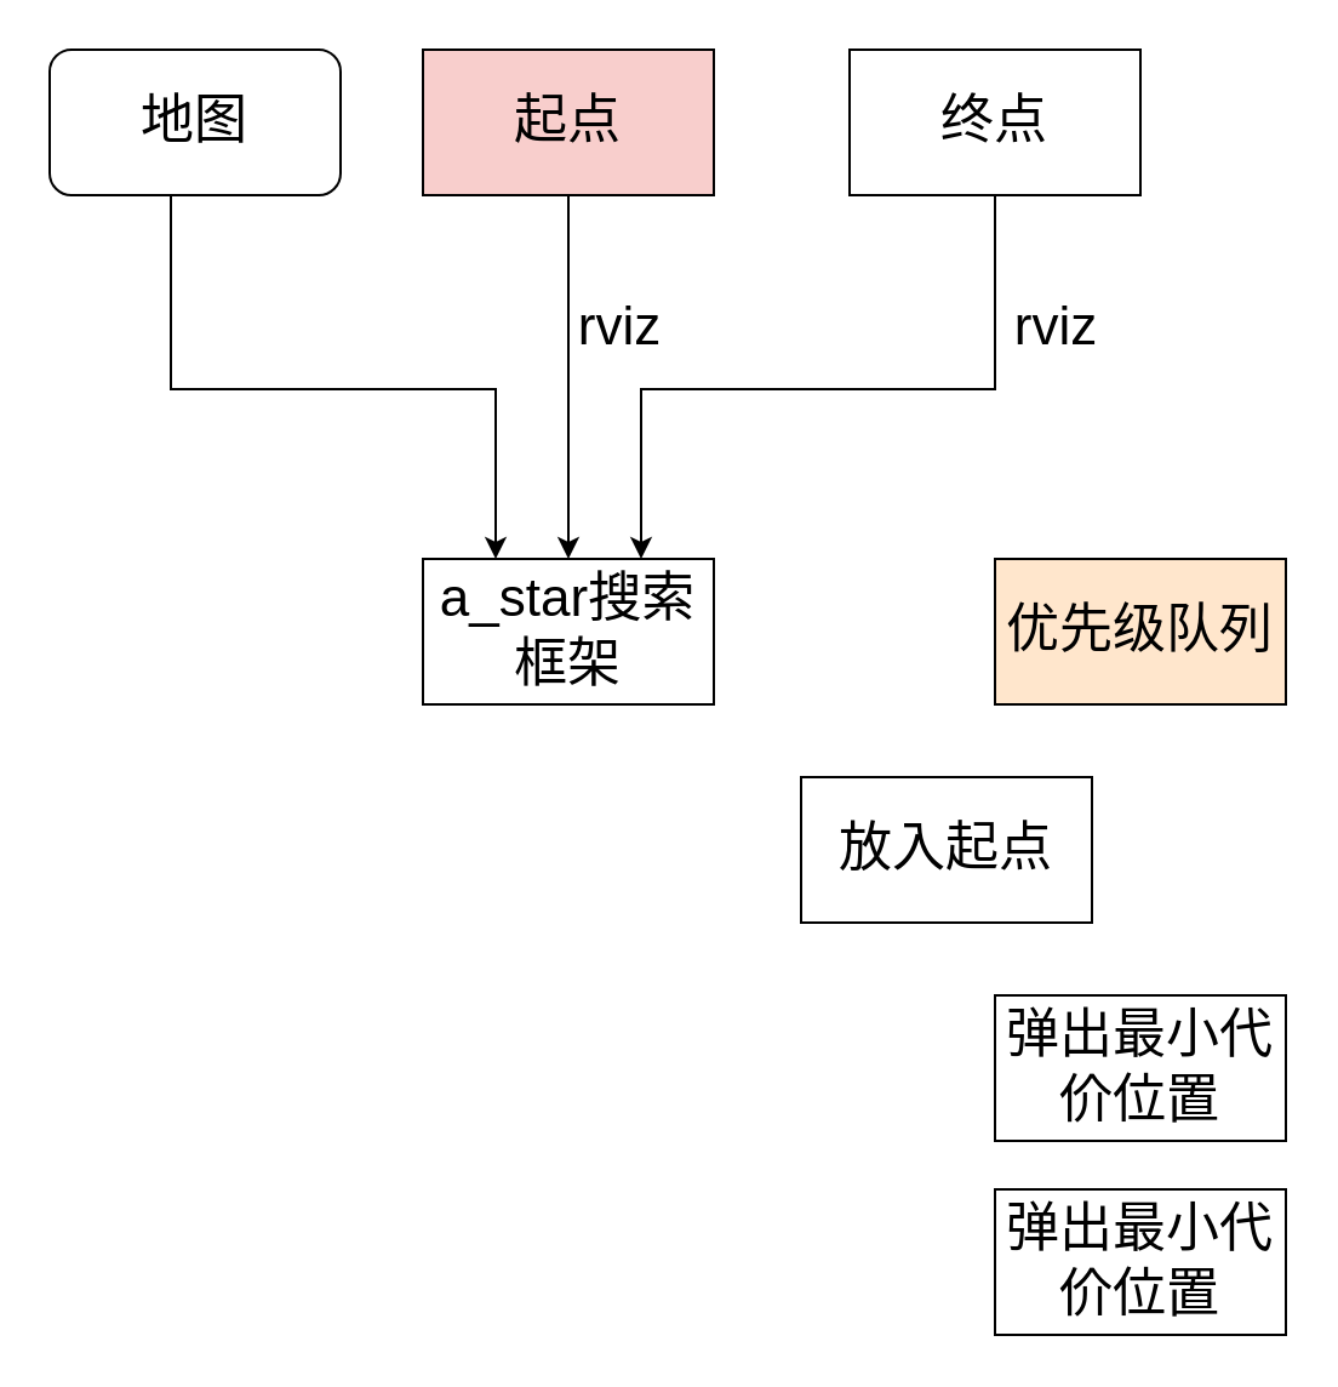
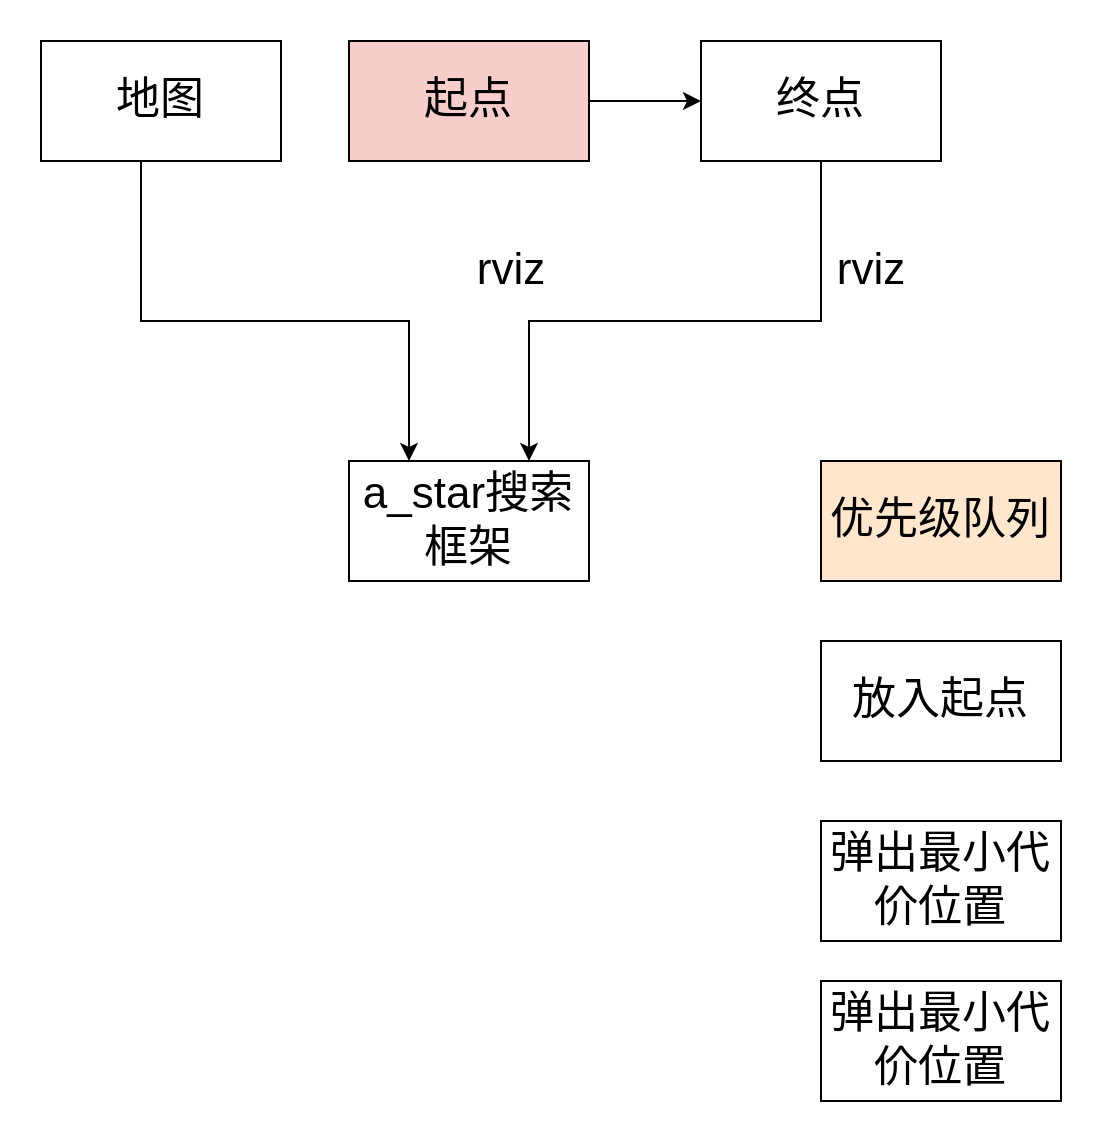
  <mxCell id="0" />
  <mxCell id="1" parent="0" />
  <mxCell id="2" style="edgeStyle=orthogonalEdgeStyle;rounded=0;orthogonalLoop=1;jettySize=auto;html=1;entryX=0.25;entryY=0;entryDx=0;entryDy=0;fontSize=22;" edge="1" parent="1" source="3" target="8"><mxGeometry relative="1" as="geometry"><Array as="points"><mxPoint x="70" y="160" /><mxPoint x="204" y="160" /></Array></mxGeometry></mxCell>
- <mxCell id="3" value="地图" style="whiteSpace=wrap;html=1;fontSize=22;rounded=1;" vertex="1" parent="1"><mxGeometry x="20" y="20" width="120" height="60" as="geometry" /></mxCell>
- <mxCell id="4" style="edgeStyle=orthogonalEdgeStyle;rounded=0;orthogonalLoop=1;jettySize=auto;html=1;fontSize=22;" edge="1" parent="1" source="5" target="8"><mxGeometry relative="1" as="geometry" /></mxCell>
+ <mxCell id="3" value="地图" style="rounded=0;whiteSpace=wrap;html=1;fontSize=22;" vertex="1" parent="1"><mxGeometry x="20" y="20" width="120" height="60" as="geometry" /></mxCell>
+ <mxCell id="4" style="edgeStyle=orthogonalEdgeStyle;rounded=0;orthogonalLoop=1;jettySize=auto;html=1;fontSize=22;" edge="1" parent="1" source="5" target="7"><mxGeometry relative="1" as="geometry" /></mxCell>
  <mxCell id="5" value="起点" style="rounded=0;whiteSpace=wrap;html=1;fontSize=22;fillColor=#f8cecc;" vertex="1" parent="1"><mxGeometry x="174" y="20" width="120" height="60" as="geometry" /></mxCell>
  <mxCell id="6" style="edgeStyle=orthogonalEdgeStyle;rounded=0;orthogonalLoop=1;jettySize=auto;html=1;entryX=0.75;entryY=0;entryDx=0;entryDy=0;fontSize=22;exitX=0.5;exitY=1;exitDx=0;exitDy=0;" edge="1" parent="1" source="7" target="8"><mxGeometry relative="1" as="geometry"><Array as="points"><mxPoint x="410" y="160" /><mxPoint x="264" y="160" /></Array></mxGeometry></mxCell>
  <mxCell id="7" value="终点" style="rounded=0;whiteSpace=wrap;html=1;fontSize=22;" vertex="1" parent="1"><mxGeometry x="350" y="20" width="120" height="60" as="geometry" /></mxCell>
  <mxCell id="8" value="a_star搜索框架" style="rounded=0;whiteSpace=wrap;html=1;fontSize=22;" vertex="1" parent="1"><mxGeometry x="174" y="230" width="120" height="60" as="geometry" /></mxCell>
  <mxCell id="9" value="rviz" style="text;html=1;align=center;verticalAlign=middle;resizable=0;points=[];autosize=1;fontSize=22;" vertex="1" parent="1"><mxGeometry x="230" y="120" width="50" height="30" as="geometry" /></mxCell>
  <mxCell id="10" value="rviz" style="text;html=1;align=center;verticalAlign=middle;resizable=0;points=[];autosize=1;fontSize=22;" vertex="1" parent="1"><mxGeometry x="410" y="120" width="50" height="30" as="geometry" /></mxCell>
  <mxCell id="11" value="优先级队列" style="rounded=0;whiteSpace=wrap;html=1;fontSize=22;fillColor=#ffe6cc;" vertex="1" parent="1"><mxGeometry x="410" y="230" width="120" height="60" as="geometry" /></mxCell>
- <mxCell id="12" value="放入起点" style="rounded=0;whiteSpace=wrap;html=1;fontSize=22;" vertex="1" parent="1"><mxGeometry x="330" y="320" width="120" height="60" as="geometry" /></mxCell>
+ <mxCell id="12" value="放入起点" style="rounded=0;whiteSpace=wrap;html=1;fontSize=22;" vertex="1" parent="1"><mxGeometry x="410" y="320" width="120" height="60" as="geometry" /></mxCell>
  <mxCell id="13" value="弹出最小代价位置" style="rounded=0;whiteSpace=wrap;html=1;fontSize=22;" vertex="1" parent="1"><mxGeometry x="410" y="410" width="120" height="60" as="geometry" /></mxCell>
  <mxCell id="14" value="弹出最小代价位置" style="rounded=0;whiteSpace=wrap;html=1;fontSize=22;" vertex="1" parent="1"><mxGeometry x="410" y="490" width="120" height="60" as="geometry" /></mxCell>
